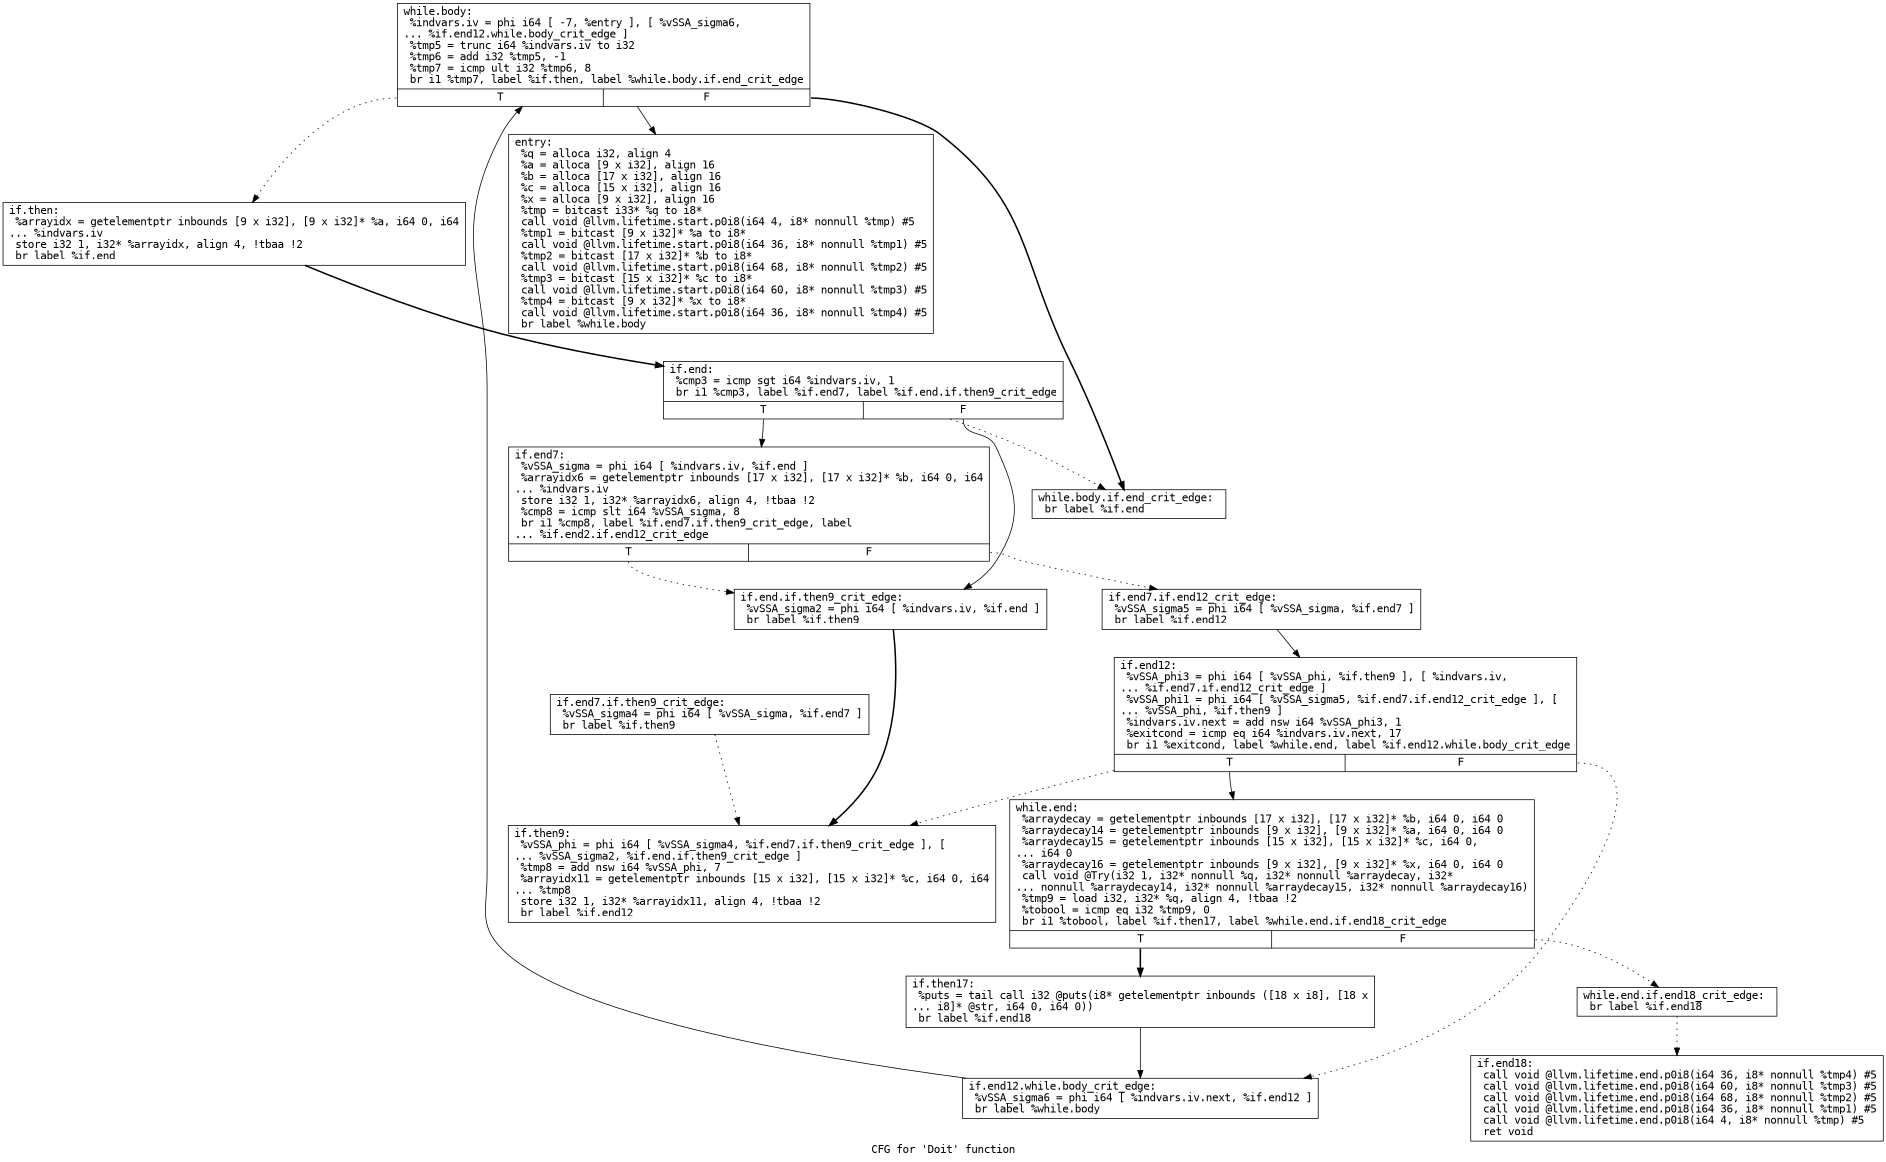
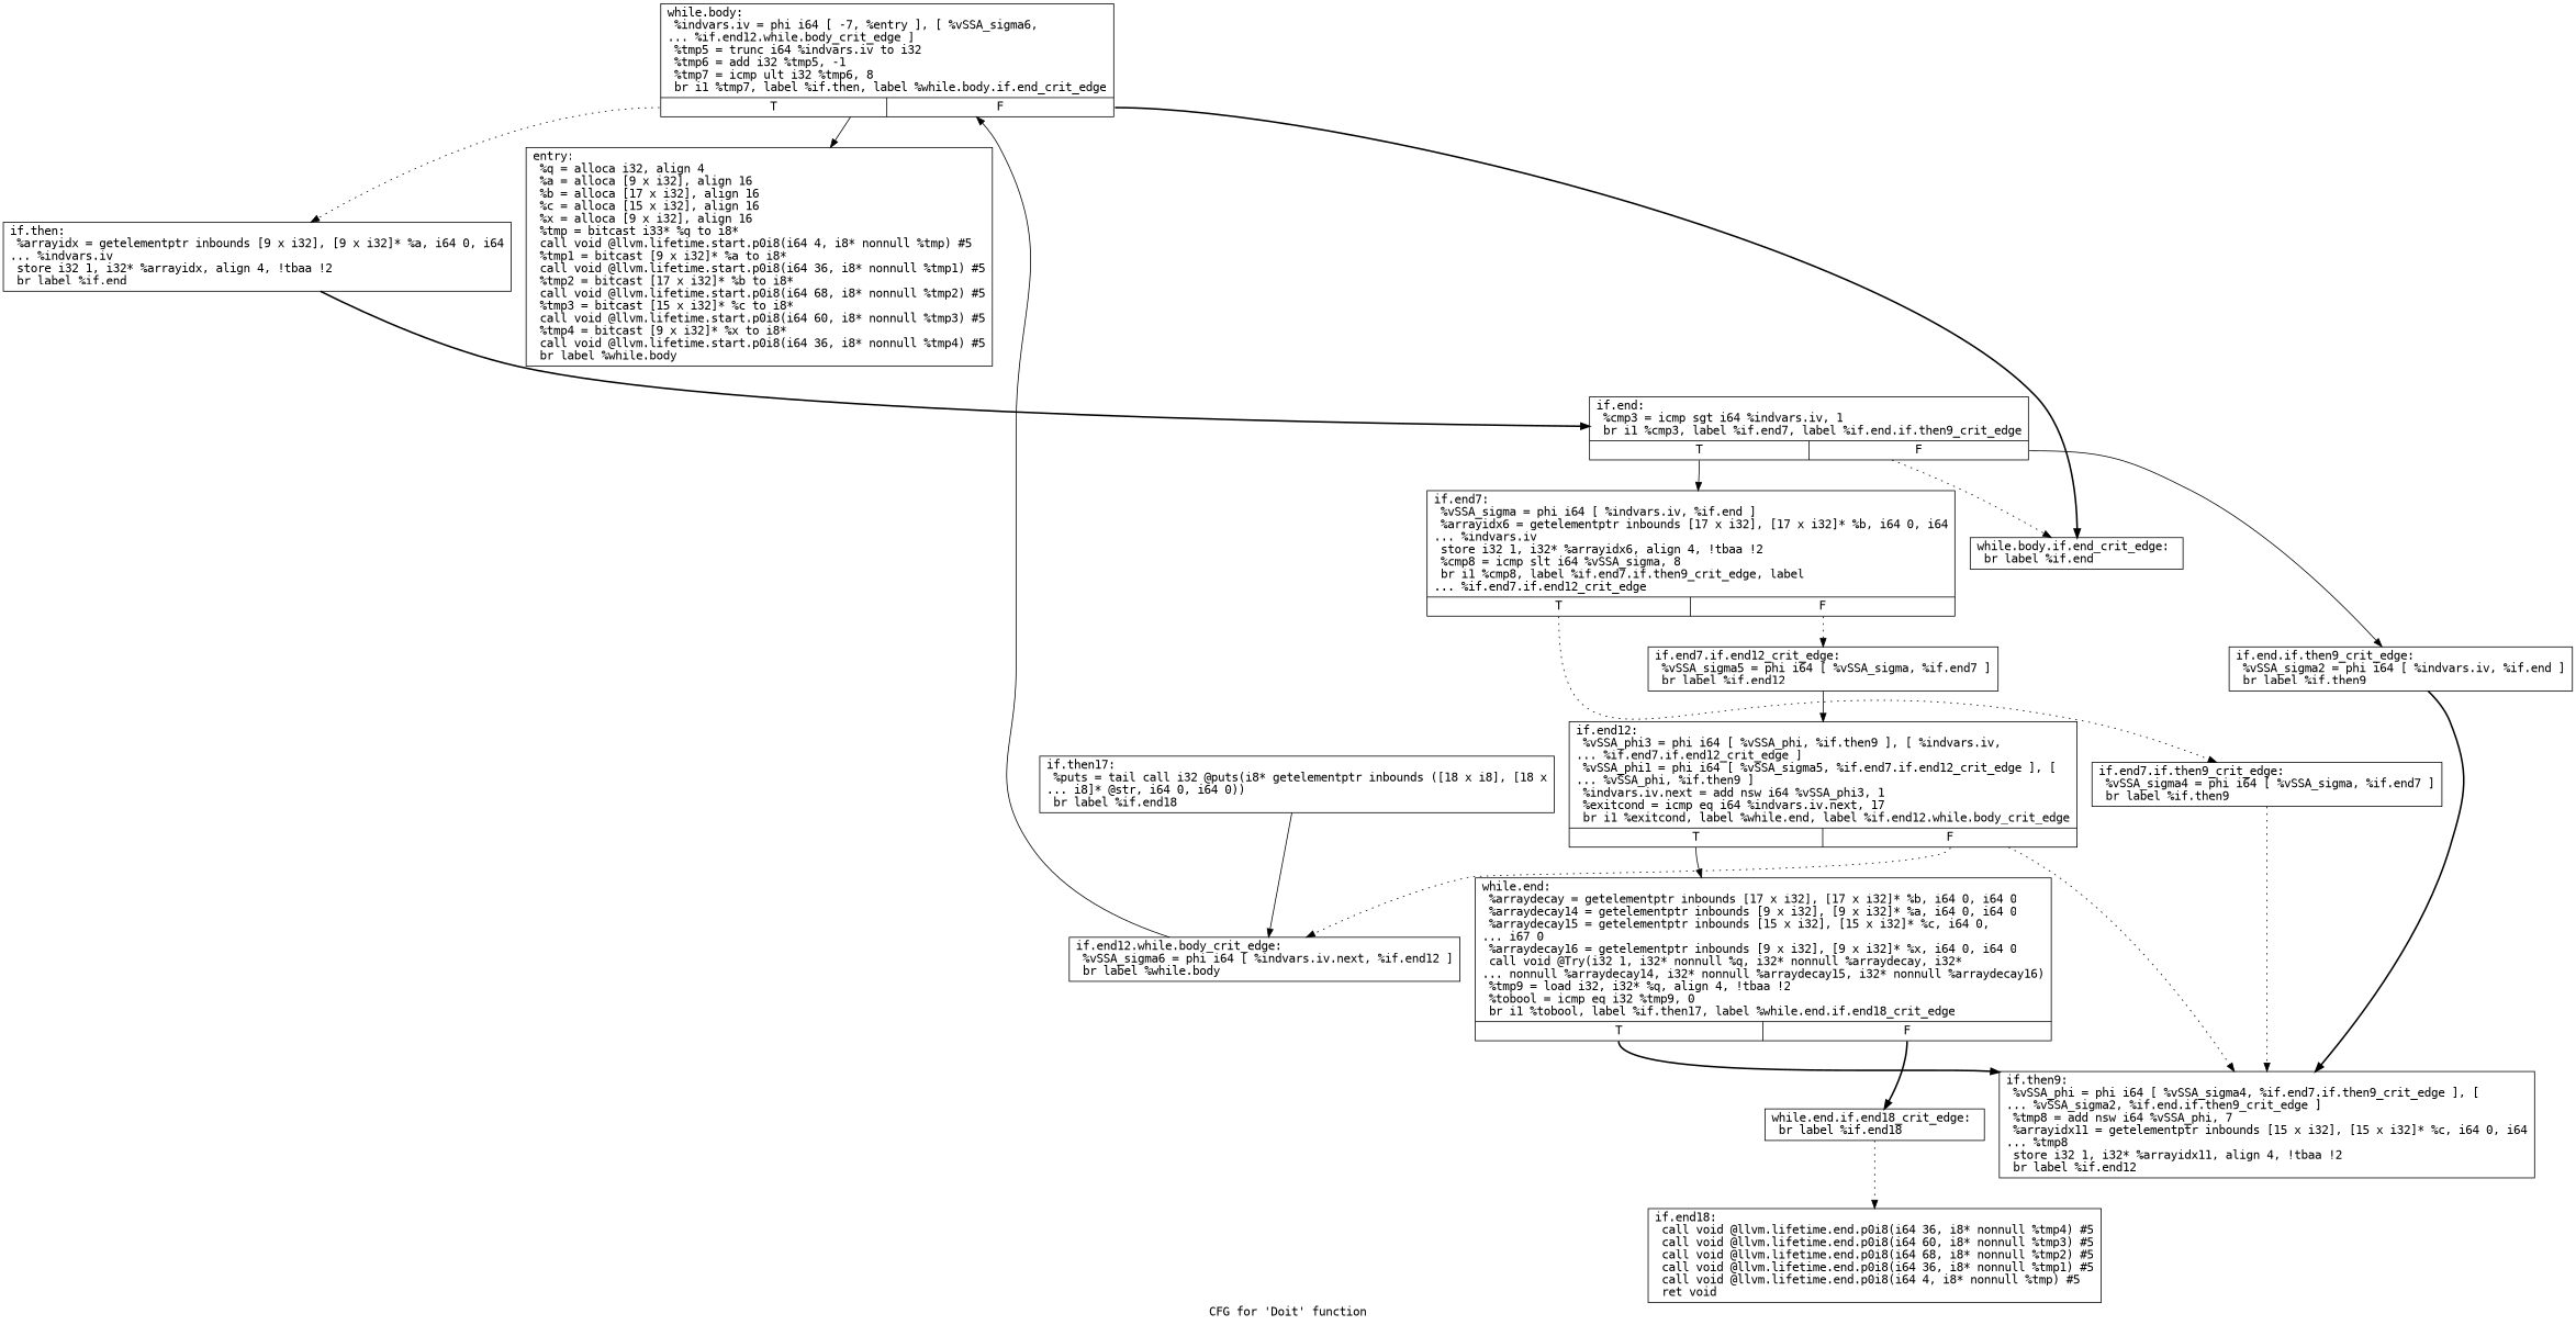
  digraph {
    fontname="DejaVu Sans Mono"
    label="CFG for 'Doit' function"
    node [fontname="DejaVu Sans Mono" shape=record]
    edge [fontname="DejaVu Sans Mono" style=dotted]
    n1 [label="{entry:\l  %q = alloca i32, align 4\l  %a = alloca [9 x i32], align 16\l  %b = alloca [17 x i32], align 16\l  %c = alloca [15 x i32], align 16\l  %x = alloca [9 x i32], align 16\l  %tmp = bitcast i33* %q to i8*\l  call void @llvm.lifetime.start.p0i8(i64 4, i8* nonnull %tmp) #5\l  %tmp1 = bitcast [9 x i32]* %a to i8*\l  call void @llvm.lifetime.start.p0i8(i64 36, i8* nonnull %tmp1) #5\l  %tmp2 = bitcast [17 x i32]* %b to i8*\l  call void @llvm.lifetime.start.p0i8(i64 68, i8* nonnull %tmp2) #5\l  %tmp3 = bitcast [15 x i32]* %c to i8*\l  call void @llvm.lifetime.start.p0i8(i64 60, i8* nonnull %tmp3) #5\l  %tmp4 = bitcast [9 x i32]* %x to i8*\l  call void @llvm.lifetime.start.p0i8(i64 36, i8* nonnull %tmp4) #5\l  br label %while.body\l}"]
    n2 [label="{while.body:                                       \l  %indvars.iv = phi i64 [ -7, %entry ], [ %vSSA_sigma6,\l... %if.end12.while.body_crit_edge ]\l  %tmp5 = trunc i64 %indvars.iv to i32\l  %tmp6 = add i32 %tmp5, -1\l  %tmp7 = icmp ult i32 %tmp6, 8\l  br i1 %tmp7, label %if.then, label %while.body.if.end_crit_edge\l|{<s0>T|<s1>F}}"]
    n3 [label="{if.then:                                          \l  %arrayidx = getelementptr inbounds [9 x i32], [9 x i32]* %a, i64 0, i64\l... %indvars.iv\l  store i32 1, i32* %arrayidx, align 4, !tbaa !2\l  br label %if.end\l}"]
    n4 [label="{while.body.if.end_crit_edge:                      \l  br label %if.end\l}"]
    n5 [label="{if.end:                                           \l  %cmp3 = icmp sgt i64 %indvars.iv, 1\l  br i1 %cmp3, label %if.end7, label %if.end.if.then9_crit_edge\l|{<s0>T|<s1>F}}"]
-   n6 [label="{if.end7:                                          \l  %vSSA_sigma = phi i64 [ %indvars.iv, %if.end ]\l  %arrayidx6 = getelementptr inbounds [17 x i32], [17 x i32]* %b, i64 0, i64\l... %indvars.iv\l  store i32 1, i32* %arrayidx6, align 4, !tbaa !2\l  %cmp8 = icmp slt i64 %vSSA_sigma, 8\l  br i1 %cmp8, label %if.end7.if.then9_crit_edge, label\l... %if.end2.if.end12_crit_edge\l|{<s0>T|<s1>F}}"]
+   n6 [label="{if.end7:                                          \l  %vSSA_sigma = phi i64 [ %indvars.iv, %if.end ]\l  %arrayidx6 = getelementptr inbounds [17 x i32], [17 x i32]* %b, i64 0, i64\l... %indvars.iv\l  store i32 1, i32* %arrayidx6, align 4, !tbaa !2\l  %cmp8 = icmp slt i64 %vSSA_sigma, 8\l  br i1 %cmp8, label %if.end7.if.then9_crit_edge, label\l... %if.end7.if.end12_crit_edge\l|{<s0>T|<s1>F}}"]
    n7 [label="{if.end.if.then9_crit_edge:                        \l  %vSSA_sigma2 = phi i64 [ %indvars.iv, %if.end ]\l  br label %if.then9\l}"]
    n8 [label="{if.end7.if.then9_crit_edge:                       \l  %vSSA_sigma4 = phi i64 [ %vSSA_sigma, %if.end7 ]\l  br label %if.then9\l}"]
    n9 [label="{if.end7.if.end12_crit_edge:                       \l  %vSSA_sigma5 = phi i64 [ %vSSA_sigma, %if.end7 ]\l  br label %if.end12\l}"]
    n10 [label="{if.then9:                                         \l  %vSSA_phi = phi i64 [ %vSSA_sigma4, %if.end7.if.then9_crit_edge ], [\l... %vSSA_sigma2, %if.end.if.then9_crit_edge ]\l  %tmp8 = add nsw i64 %vSSA_phi, 7\l  %arrayidx11 = getelementptr inbounds [15 x i32], [15 x i32]* %c, i64 0, i64\l... %tmp8\l  store i32 1, i32* %arrayidx11, align 4, !tbaa !2\l  br label %if.end12\l}"]
    n11 [label="{if.end12:                                         \l  %vSSA_phi3 = phi i64 [ %vSSA_phi, %if.then9 ], [ %indvars.iv,\l... %if.end7.if.end12_crit_edge ]\l  %vSSA_phi1 = phi i64 [ %vSSA_sigma5, %if.end7.if.end12_crit_edge ], [\l... %vSSA_phi, %if.then9 ]\l  %indvars.iv.next = add nsw i64 %vSSA_phi3, 1\l  %exitcond = icmp eq i64 %indvars.iv.next, 17\l  br i1 %exitcond, label %while.end, label %if.end12.while.body_crit_edge\l|{<s0>T|<s1>F}}"]
-   n12 [label="{while.end:                                        \l  %arraydecay = getelementptr inbounds [17 x i32], [17 x i32]* %b, i64 0, i64 0\l  %arraydecay14 = getelementptr inbounds [9 x i32], [9 x i32]* %a, i64 0, i64 0\l  %arraydecay15 = getelementptr inbounds [15 x i32], [15 x i32]* %c, i64 0,\l... i64 0\l  %arraydecay16 = getelementptr inbounds [9 x i32], [9 x i32]* %x, i64 0, i64 0\l  call void @Try(i32 1, i32* nonnull %q, i32* nonnull %arraydecay, i32*\l... nonnull %arraydecay14, i32* nonnull %arraydecay15, i32* nonnull %arraydecay16)\l  %tmp9 = load i32, i32* %q, align 4, !tbaa !2\l  %tobool = icmp eq i32 %tmp9, 0\l  br i1 %tobool, label %if.then17, label %while.end.if.end18_crit_edge\l|{<s0>T|<s1>F}}"]
+   n12 [label="{while.end:                                        \l  %arraydecay = getelementptr inbounds [17 x i32], [17 x i32]* %b, i64 0, i64 0\l  %arraydecay14 = getelementptr inbounds [9 x i32], [9 x i32]* %a, i64 0, i64 0\l  %arraydecay15 = getelementptr inbounds [15 x i32], [15 x i32]* %c, i64 0,\l... i67 0\l  %arraydecay16 = getelementptr inbounds [9 x i32], [9 x i32]* %x, i64 0, i64 0\l  call void @Try(i32 1, i32* nonnull %q, i32* nonnull %arraydecay, i32*\l... nonnull %arraydecay14, i32* nonnull %arraydecay15, i32* nonnull %arraydecay16)\l  %tmp9 = load i32, i32* %q, align 4, !tbaa !2\l  %tobool = icmp eq i32 %tmp9, 0\l  br i1 %tobool, label %if.then17, label %while.end.if.end18_crit_edge\l|{<s0>T|<s1>F}}"]
    n13 [label="{if.end12.while.body_crit_edge:                    \l  %vSSA_sigma6 = phi i64 [ %indvars.iv.next, %if.end12 ]\l  br label %while.body\l}"]
    n14 [label="{if.then17:                                        \l  %puts = tail call i32 @puts(i8* getelementptr inbounds ([18 x i8], [18 x\l... i8]* @str, i64 0, i64 0))\l  br label %if.end18\l}"]
    n15 [label="{while.end.if.end18_crit_edge:                     \l  br label %if.end18\l}"]
    n16 [label="{if.end18:                                         \l  call void @llvm.lifetime.end.p0i8(i64 36, i8* nonnull %tmp4) #5\l  call void @llvm.lifetime.end.p0i8(i64 60, i8* nonnull %tmp3) #5\l  call void @llvm.lifetime.end.p0i8(i64 68, i8* nonnull %tmp2) #5\l  call void @llvm.lifetime.end.p0i8(i64 36, i8* nonnull %tmp1) #5\l  call void @llvm.lifetime.end.p0i8(i64 4, i8* nonnull %tmp) #5\l  ret void\l}"]
    n2 -> n1 [style=solid]
    n2 -> n3 [tailport=s0]
    n2 -> n4 [style=bold tailport=s1]
    n3 -> n5 [style=bold]
    n5 -> n4
    n5 -> n6 [style=solid tailport=s0]
    n5 -> n7 [style=solid tailport=s1]
-   n6 -> n7 [tailport=s0]
+   n6 -> n8 [tailport=s0]
    n6 -> n9 [tailport=s1]
    n7 -> n10 [style=bold]
    n8 -> n10
    n9 -> n11 [style=solid]
    n11 -> n10
    n11 -> n12 [style=solid tailport=s0]
    n11 -> n13 [tailport=s1]
-   n12 -> n14 [style=bold tailport=s0]
-   n12 -> n15 [tailport=s1]
+   n12 -> n10 [style=bold tailport=s0]
+   n12 -> n15 [style=bold tailport=s1]
    n13 -> n2 [style=solid]
    n14 -> n13 [style=solid]
    n15 -> n16
  }
